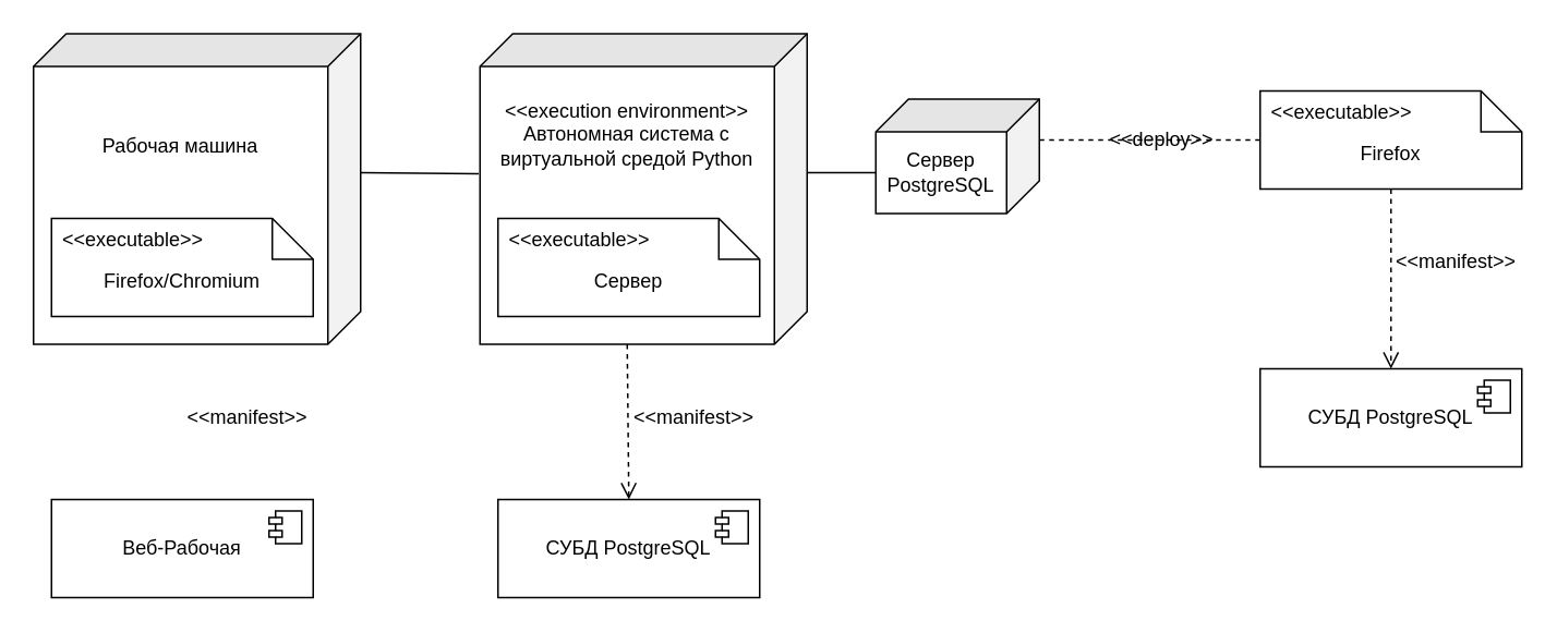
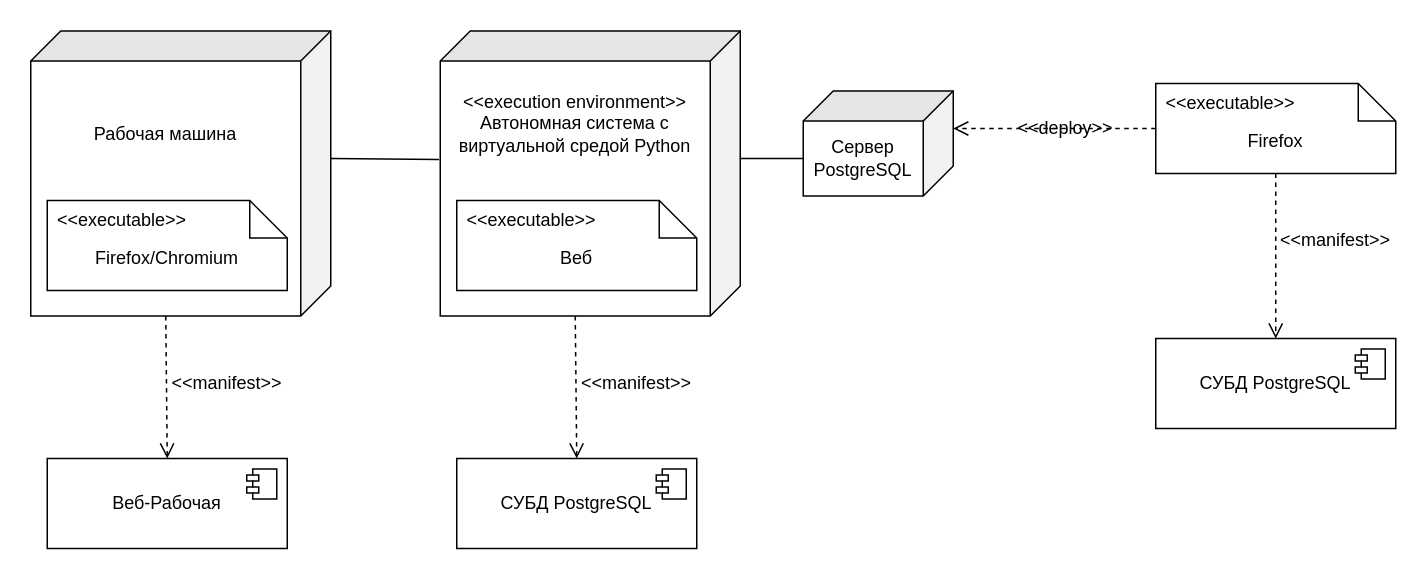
  <mxCell id="0" />
  <mxCell id="1" parent="0" />
  <mxCell id="2" value="Firefox" style="shape=note2;boundedLbl=1;whiteSpace=wrap;html=1;size=25;verticalAlign=top;align=center;" vertex="1" parent="1"><mxGeometry x="770" y="55" width="160" height="60" as="geometry" /></mxCell>
  <mxCell id="3" value="&lt;&lt;executable&gt;&gt;" style="resizeWidth=1;part=1;strokeColor=none;fillColor=none;align=left;spacingLeft=5;" vertex="1" parent="2"><mxGeometry width="160" height="25" relative="1" as="geometry" /></mxCell>
  <mxCell id="4" value="СУБД PostgreSQL" style="html=1;dropTarget=0;whiteSpace=wrap;" vertex="1" parent="1"><mxGeometry x="770" y="225" width="160" height="60" as="geometry" /></mxCell>
  <mxCell id="5" value="" style="shape=module;jettyWidth=8;jettyHeight=4;" vertex="1" parent="4"><mxGeometry x="1" width="20" height="20" relative="1" as="geometry"><mxPoint x="-27" y="7" as="offset" /></mxGeometry></mxCell>
  <mxCell id="6" value="&amp;lt;&amp;lt;execution environment&amp;gt;&amp;gt;&lt;br&gt;Автономная система с виртуальной средой Python&lt;br&gt;&lt;br&gt;&lt;br&gt;&lt;br&gt;&lt;br&gt;&lt;br&gt;&lt;br&gt;" style="shape=cube;whiteSpace=wrap;html=1;boundedLbl=1;backgroundOutline=1;darkOpacity=0.05;darkOpacity2=0.1;size=20;gradientColor=none;direction=south;" vertex="1" parent="1"><mxGeometry x="293" y="20" width="200" height="190" as="geometry" /></mxCell>
- <mxCell id="7" value="Сервер" style="shape=note2;boundedLbl=1;whiteSpace=wrap;html=1;size=25;verticalAlign=top;align=center;" vertex="1" parent="1"><mxGeometry x="304" y="133" width="160" height="60" as="geometry" /></mxCell>
+ <mxCell id="7" value="Веб" style="shape=note2;boundedLbl=1;whiteSpace=wrap;html=1;size=25;verticalAlign=top;align=center;" vertex="1" parent="1"><mxGeometry x="304" y="133" width="160" height="60" as="geometry" /></mxCell>
  <mxCell id="8" value="&lt;&lt;executable&gt;&gt;" style="resizeWidth=1;part=1;strokeColor=none;fillColor=none;align=left;spacingLeft=5;" vertex="1" parent="7"><mxGeometry width="160" height="25" relative="1" as="geometry" /></mxCell>
  <mxCell id="9" value="Сервер PostgreSQL" style="shape=cube;whiteSpace=wrap;html=1;boundedLbl=1;backgroundOutline=1;darkOpacity=0.05;darkOpacity2=0.1;size=20;gradientColor=none;direction=south;" vertex="1" parent="1"><mxGeometry x="535" y="60" width="100" height="70" as="geometry" /></mxCell>
  <mxCell id="10" value="" style="endArrow=none;html=1;rounded=0;entryX=0;entryY=0;entryDx=45;entryDy=100;entryPerimeter=0;exitX=0;exitY=0;exitDx=85;exitDy=0;exitPerimeter=0;" edge="1" parent="1" source="6" target="9"><mxGeometry width="50" height="50" relative="1" as="geometry"><mxPoint x="690" y="255" as="sourcePoint" /><mxPoint x="740" y="205" as="targetPoint" /></mxGeometry></mxCell>
- <mxCell id="11" value="" style="endArrow=none;startArrow=none;endFill=0;startFill=0;endSize=8;html=1;verticalAlign=bottom;dashed=1;labelBackgroundColor=none;rounded=0;entryX=0;entryY=0;entryDx=25;entryDy=0;entryPerimeter=0;exitX=0;exitY=0.5;exitDx=0;exitDy=0;exitPerimeter=0;" edge="1" parent="1" source="2" target="9"><mxGeometry width="160" relative="1" as="geometry"><mxPoint x="740" y="215" as="sourcePoint" /><mxPoint x="900" y="215" as="targetPoint" /></mxGeometry></mxCell>
+ <mxCell id="11" value="" style="endArrow=open;startArrow=none;endFill=0;startFill=0;endSize=8;html=1;verticalAlign=bottom;dashed=1;labelBackgroundColor=none;rounded=0;entryX=0;entryY=0;entryDx=25;entryDy=0;entryPerimeter=0;exitX=0;exitY=0.5;exitDx=0;exitDy=0;exitPerimeter=0;" edge="1" parent="1" source="2" target="9"><mxGeometry width="160" relative="1" as="geometry"><mxPoint x="740" y="215" as="sourcePoint" /><mxPoint x="900" y="215" as="targetPoint" /></mxGeometry></mxCell>
  <mxCell id="12" value="&amp;lt;&amp;lt;deploy&amp;gt;&amp;gt;" style="text;html=1;strokeColor=none;fillColor=none;align=center;verticalAlign=middle;whiteSpace=wrap;rounded=0;" vertex="1" parent="1"><mxGeometry x="670" y="70" width="80" height="30" as="geometry" /></mxCell>
  <mxCell id="13" value="" style="endArrow=open;startArrow=none;endFill=0;startFill=0;endSize=8;html=1;verticalAlign=bottom;dashed=1;labelBackgroundColor=none;rounded=0;entryX=0.5;entryY=0;entryDx=0;entryDy=0;exitX=0.5;exitY=1;exitDx=0;exitDy=0;exitPerimeter=0;" edge="1" parent="1" source="2" target="4"><mxGeometry width="160" relative="1" as="geometry"><mxPoint x="850" y="185" as="sourcePoint" /><mxPoint x="730" y="185" as="targetPoint" /></mxGeometry></mxCell>
  <mxCell id="14" value="&amp;lt;&amp;lt;manifest&amp;gt;&amp;gt;" style="text;html=1;strokeColor=none;fillColor=none;align=center;verticalAlign=middle;whiteSpace=wrap;rounded=0;" vertex="1" parent="1"><mxGeometry x="850" y="145" width="80" height="30" as="geometry" /></mxCell>
  <mxCell id="15" value="СУБД PostgreSQL" style="html=1;dropTarget=0;whiteSpace=wrap;" vertex="1" parent="1"><mxGeometry x="304" y="305" width="160" height="60" as="geometry" /></mxCell>
  <mxCell id="16" value="" style="shape=module;jettyWidth=8;jettyHeight=4;" vertex="1" parent="15"><mxGeometry x="1" width="20" height="20" relative="1" as="geometry"><mxPoint x="-27" y="7" as="offset" /></mxGeometry></mxCell>
  <mxCell id="17" value="Рабочая машина&lt;br&gt;&lt;br&gt;&lt;br&gt;&lt;br&gt;&lt;br&gt;&lt;br&gt;" style="shape=cube;whiteSpace=wrap;html=1;boundedLbl=1;backgroundOutline=1;darkOpacity=0.05;darkOpacity2=0.1;size=20;gradientColor=none;direction=south;" vertex="1" parent="1"><mxGeometry x="20" y="20" width="200" height="190" as="geometry" /></mxCell>
  <mxCell id="18" value="Firefox/Chromium" style="shape=note2;boundedLbl=1;whiteSpace=wrap;html=1;size=25;verticalAlign=top;align=center;" vertex="1" parent="1"><mxGeometry x="31" y="133" width="160" height="60" as="geometry" /></mxCell>
  <mxCell id="19" value="&lt;&lt;executable&gt;&gt;" style="resizeWidth=1;part=1;strokeColor=none;fillColor=none;align=left;spacingLeft=5;" vertex="1" parent="18"><mxGeometry width="160" height="25" relative="1" as="geometry" /></mxCell>
  <mxCell id="20" value="Веб-Рабочая" style="html=1;dropTarget=0;whiteSpace=wrap;" vertex="1" parent="1"><mxGeometry x="31" y="305" width="160" height="60" as="geometry" /></mxCell>
  <mxCell id="21" value="" style="shape=module;jettyWidth=8;jettyHeight=4;" vertex="1" parent="20"><mxGeometry x="1" width="20" height="20" relative="1" as="geometry"><mxPoint x="-27" y="7" as="offset" /></mxGeometry></mxCell>
  <mxCell id="22" value="" style="endArrow=none;html=1;rounded=0;entryX=0.451;entryY=1.004;entryDx=0;entryDy=0;entryPerimeter=0;exitX=0;exitY=0;exitDx=85;exitDy=0;exitPerimeter=0;" edge="1" parent="1" source="17" target="6"><mxGeometry width="50" height="50" relative="1" as="geometry"><mxPoint x="220" y="254.44" as="sourcePoint" /><mxPoint x="277" y="254.44" as="targetPoint" /></mxGeometry></mxCell>
+ <mxCell id="23" value="" style="endArrow=open;startArrow=none;endFill=0;startFill=0;endSize=8;html=1;verticalAlign=bottom;dashed=1;labelBackgroundColor=none;rounded=0;entryX=0.5;entryY=0;entryDx=0;entryDy=0;exitX=0;exitY=0;exitDx=190;exitDy=110;exitPerimeter=0;" edge="1" parent="1" source="17" target="20"><mxGeometry width="160" relative="1" as="geometry"><mxPoint x="213" y="255" as="sourcePoint" /><mxPoint x="213" y="365" as="targetPoint" /></mxGeometry></mxCell>
  <mxCell id="24" value="&amp;lt;&amp;lt;manifest&amp;gt;&amp;gt;" style="text;html=1;strokeColor=none;fillColor=none;align=center;verticalAlign=middle;whiteSpace=wrap;rounded=0;" vertex="1" parent="1"><mxGeometry x="111" y="240" width="80" height="30" as="geometry" /></mxCell>
  <mxCell id="25" value="" style="endArrow=open;startArrow=none;endFill=0;startFill=0;endSize=8;html=1;verticalAlign=bottom;dashed=1;labelBackgroundColor=none;rounded=0;entryX=0.5;entryY=0;entryDx=0;entryDy=0;exitX=0;exitY=0;exitDx=190;exitDy=110;exitPerimeter=0;" edge="1" parent="1"><mxGeometry width="160" relative="1" as="geometry"><mxPoint x="383" y="210" as="sourcePoint" /><mxPoint x="384" y="305" as="targetPoint" /></mxGeometry></mxCell>
  <mxCell id="26" value="&amp;lt;&amp;lt;manifest&amp;gt;&amp;gt;" style="text;html=1;strokeColor=none;fillColor=none;align=center;verticalAlign=middle;whiteSpace=wrap;rounded=0;" vertex="1" parent="1"><mxGeometry x="384" y="240" width="80" height="30" as="geometry" /></mxCell>
